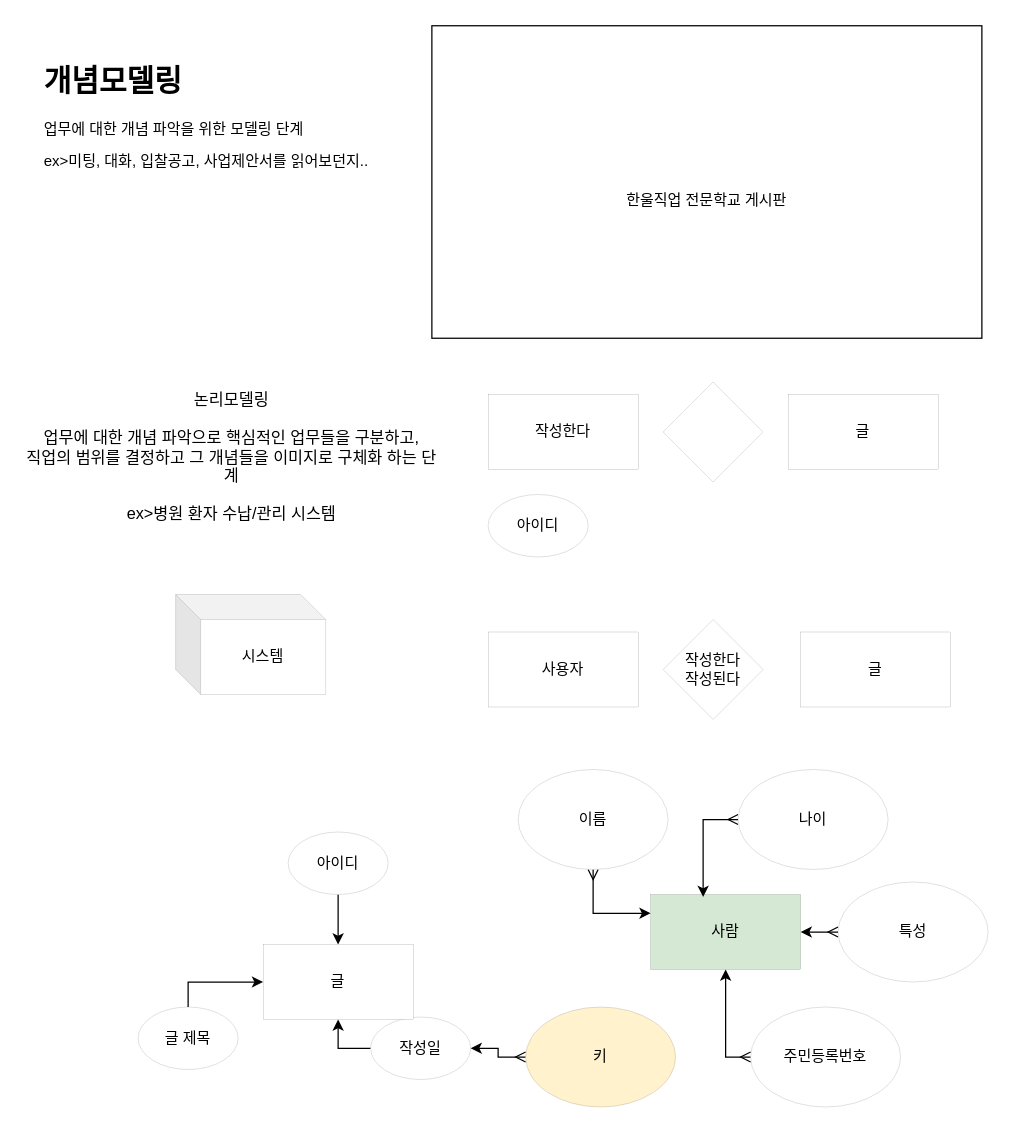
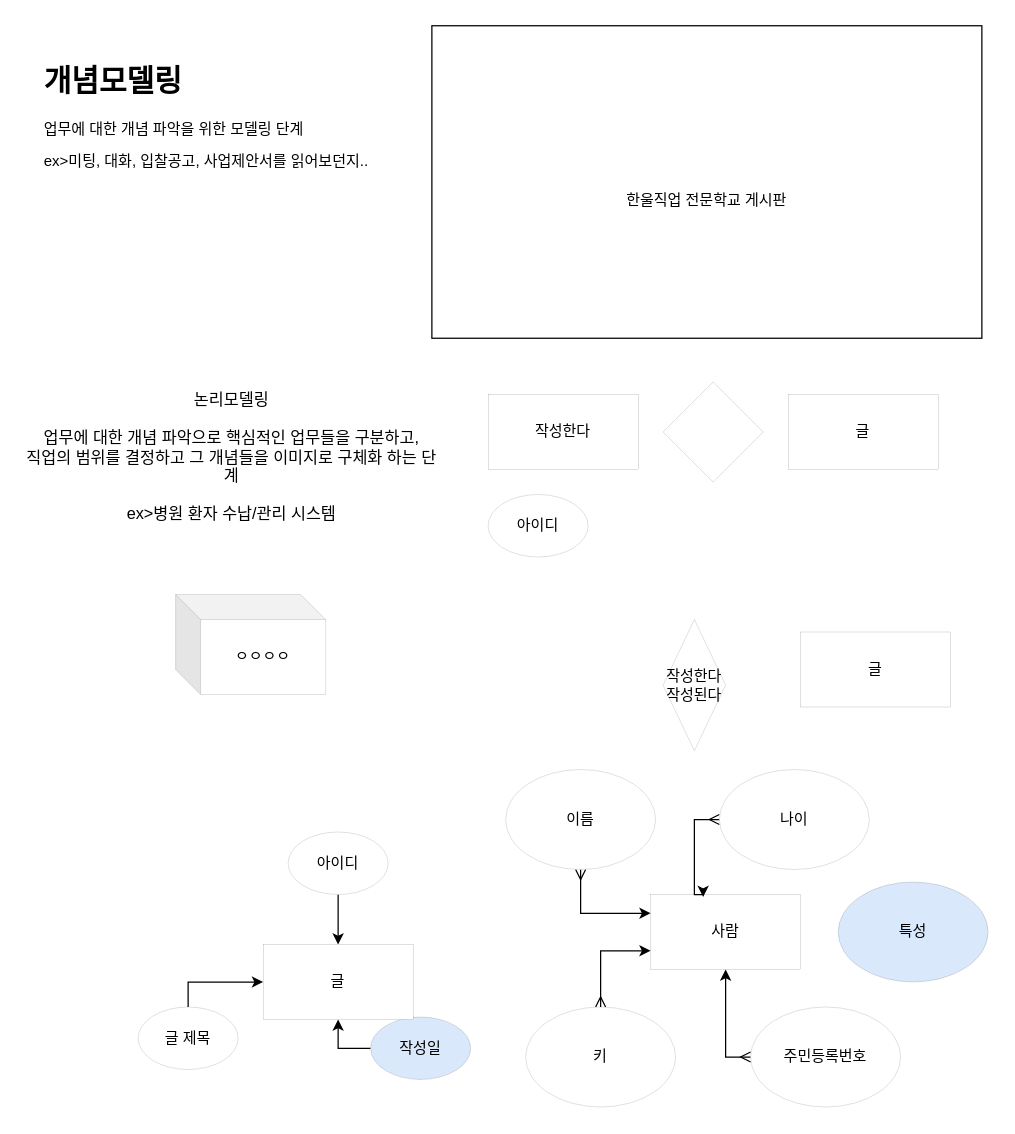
  <mxCell id="0" />
  <mxCell id="1" parent="0" />
  <mxCell id="2" value="&lt;h1&gt;개념모델링&lt;/h1&gt;&lt;p&gt;업무에 대한 개념 파악을 위한 모델링 단계&lt;/p&gt;&lt;p&gt;ex&amp;gt;미팅, 대화, 입찰공고, 사업제안서를 읽어보던지..&lt;/p&gt;" style="text;html=1;strokeColor=none;fillColor=none;spacing=5;spacingTop=-20;whiteSpace=wrap;overflow=hidden;rounded=0;" vertex="1" parent="1"><mxGeometry x="30" y="45" width="300" height="120" as="geometry" /></mxCell>
  <mxCell id="3" value="&lt;br&gt;&lt;br&gt;한울직업 전문학교 게시판" style="rounded=0;whiteSpace=wrap;html=1;align=center;" vertex="1" parent="1"><mxGeometry x="345" y="20" width="440" height="250" as="geometry" /></mxCell>
- <mxCell id="4" value="사용자" style="rounded=0;whiteSpace=wrap;html=1;strokeWidth=0;fontSize=12;fontColor=none;" vertex="1" parent="1"><mxGeometry x="390" y="505" width="120" height="60" as="geometry" /></mxCell>
  <mxCell id="5" value="글" style="rounded=0;whiteSpace=wrap;html=1;strokeWidth=0;fontSize=12;fontColor=none;" vertex="1" parent="1"><mxGeometry x="640" y="505" width="120" height="60" as="geometry" /></mxCell>
- <mxCell id="6" value="작성한다&lt;br&gt;작성된다" style="rhombus;whiteSpace=wrap;html=1;strokeWidth=0;fontSize=12;fontColor=none;" vertex="1" parent="1"><mxGeometry x="530" y="495" width="80" height="80" as="geometry" /></mxCell>
+ <mxCell id="6" value="작성한다&lt;br&gt;작성된다" style="rhombus;whiteSpace=wrap;html=1;strokeWidth=0;fontSize=12;fontColor=none;" vertex="1" parent="1"><mxGeometry x="530" y="495" width="50" height="105" as="geometry" /></mxCell>
  <mxCell id="7" value="" style="rhombus;whiteSpace=wrap;html=1;strokeWidth=0;fontSize=12;fontColor=none;" vertex="1" parent="1"><mxGeometry x="530" y="305" width="80" height="80" as="geometry" /></mxCell>
  <mxCell id="8" value="작성한다" style="rounded=0;whiteSpace=wrap;html=1;strokeWidth=0;fontSize=12;fontColor=none;" vertex="1" parent="1"><mxGeometry x="390" y="315" width="120" height="60" as="geometry" /></mxCell>
  <mxCell id="9" value="글" style="rounded=0;whiteSpace=wrap;html=1;strokeWidth=0;fontSize=12;fontColor=none;" vertex="1" parent="1"><mxGeometry x="630" y="315" width="120" height="60" as="geometry" /></mxCell>
  <mxCell id="10" value="아이디" style="ellipse;whiteSpace=wrap;html=1;strokeWidth=0;fontSize=12;fontColor=none;" vertex="1" parent="1"><mxGeometry x="390" y="395" width="80" height="50" as="geometry" /></mxCell>
  <mxCell id="11" value="&lt;span style=&quot;font-size: 13px; text-align: left;&quot;&gt;논리모델링&lt;/span&gt;&lt;br style=&quot;font-size: 13px; text-align: left;&quot;&gt;&lt;br style=&quot;font-size: 13px; text-align: left;&quot;&gt;&lt;span style=&quot;font-size: 13px; text-align: left;&quot;&gt;업무에 대한 개념 파악으로 핵심적인 업무들을 구분하고,&lt;/span&gt;&lt;br style=&quot;font-size: 13px; text-align: left;&quot;&gt;&lt;span style=&quot;font-size: 13px; text-align: left;&quot;&gt;직업의 범위를 결정하고 그 개념들을 이미지로 구체화 하는 단계&lt;/span&gt;&lt;br style=&quot;font-size: 13px; text-align: left;&quot;&gt;&lt;br style=&quot;font-size: 13px; text-align: left;&quot;&gt;&lt;span style=&quot;font-size: 13px; text-align: left;&quot;&gt;ex&amp;gt;병원 환자 수납/관리 시스템&lt;/span&gt;" style="text;html=1;strokeColor=none;fillColor=none;align=center;verticalAlign=middle;whiteSpace=wrap;rounded=0;strokeWidth=0;fontSize=12;fontColor=none;" vertex="1" parent="1"><mxGeometry x="20" y="285" width="330" height="160" as="geometry" /></mxCell>
  <mxCell id="12" style="edgeStyle=orthogonalEdgeStyle;rounded=0;orthogonalLoop=1;jettySize=auto;html=1;exitX=0.5;exitY=1;exitDx=0;exitDy=0;fontSize=12;fontColor=none;" edge="1" parent="1" source="13" target="16"><mxGeometry relative="1" as="geometry" /></mxCell>
  <mxCell id="13" value="아이디" style="ellipse;whiteSpace=wrap;html=1;strokeWidth=0;fontSize=12;fontColor=none;" vertex="1" parent="1"><mxGeometry x="230" y="665" width="80" height="50" as="geometry" /></mxCell>
  <mxCell id="14" style="edgeStyle=orthogonalEdgeStyle;rounded=0;orthogonalLoop=1;jettySize=auto;html=1;exitX=0;exitY=0.5;exitDx=0;exitDy=0;fontSize=12;fontColor=none;" edge="1" parent="1" source="15" target="16"><mxGeometry relative="1" as="geometry" /></mxCell>
- <mxCell id="15" value="작성일" style="ellipse;whiteSpace=wrap;html=1;strokeWidth=0;fontSize=12;fontColor=none;" vertex="1" parent="1"><mxGeometry x="296" y="813" width="80" height="50" as="geometry" /></mxCell>
+ <mxCell id="15" value="작성일" style="ellipse;whiteSpace=wrap;html=1;strokeWidth=0;fontSize=12;fontColor=none;fillColor=#dae8fc;" vertex="1" parent="1"><mxGeometry x="296" y="813" width="80" height="50" as="geometry" /></mxCell>
  <mxCell id="16" value="글" style="rounded=0;whiteSpace=wrap;html=1;strokeWidth=0;fontSize=12;fontColor=none;" vertex="1" parent="1"><mxGeometry x="210" y="755" width="120" height="60" as="geometry" /></mxCell>
  <mxCell id="17" style="edgeStyle=orthogonalEdgeStyle;rounded=0;orthogonalLoop=1;jettySize=auto;html=1;exitX=0.5;exitY=0;exitDx=0;exitDy=0;entryX=0;entryY=0.5;entryDx=0;entryDy=0;fontSize=12;fontColor=none;" edge="1" parent="1" source="18" target="16"><mxGeometry relative="1" as="geometry" /></mxCell>
  <mxCell id="18" value="글 제목" style="ellipse;whiteSpace=wrap;html=1;strokeWidth=0;fontSize=12;fontColor=none;dashed=1;" vertex="1" parent="1"><mxGeometry x="110" y="805" width="80" height="50" as="geometry" /></mxCell>
- <mxCell id="19" value="시스템" style="shape=cube;whiteSpace=wrap;html=1;boundedLbl=1;backgroundOutline=1;darkOpacity=0.05;darkOpacity2=0.1;strokeWidth=0;fontSize=12;fontColor=none;direction=east;" vertex="1" parent="1"><mxGeometry x="140" y="475" width="120" height="80" as="geometry" /></mxCell>
- <mxCell id="20" value="사람" style="rounded=0;whiteSpace=wrap;html=1;strokeWidth=0;fontSize=12;fontColor=none;fillColor=#d5e8d4;" vertex="1" parent="1"><mxGeometry x="520" y="715" width="120" height="60" as="geometry" /></mxCell>
+ <mxCell id="19" value="ㅇㅇㅇㅇ" style="shape=cube;whiteSpace=wrap;html=1;boundedLbl=1;backgroundOutline=1;darkOpacity=0.05;darkOpacity2=0.1;strokeWidth=0;fontSize=12;fontColor=none;direction=east;" vertex="1" parent="1"><mxGeometry x="140" y="475" width="120" height="80" as="geometry" /></mxCell>
+ <mxCell id="20" value="사람" style="rounded=0;whiteSpace=wrap;html=1;strokeWidth=0;fontSize=12;fontColor=none;" vertex="1" parent="1"><mxGeometry x="520" y="715" width="120" height="60" as="geometry" /></mxCell>
  <mxCell id="21" style="edgeStyle=orthogonalEdgeStyle;rounded=0;orthogonalLoop=1;jettySize=auto;html=1;exitX=0.5;exitY=1;exitDx=0;exitDy=0;entryX=0;entryY=0.25;entryDx=0;entryDy=0;fontSize=12;fontColor=none;startArrow=ERmany;startFill=0;" edge="1" parent="1" source="22" target="20"><mxGeometry relative="1" as="geometry" /></mxCell>
- <mxCell id="22" value="이름" style="ellipse;whiteSpace=wrap;html=1;strokeWidth=0;fontSize=12;fontColor=none;" vertex="1" parent="1"><mxGeometry x="414" y="615" width="120" height="80" as="geometry" /></mxCell>
+ <mxCell id="22" value="이름" style="ellipse;whiteSpace=wrap;html=1;strokeWidth=0;fontSize=12;fontColor=none;" vertex="1" parent="1"><mxGeometry x="404" y="615" width="120" height="80" as="geometry" /></mxCell>
  <mxCell id="23" style="edgeStyle=orthogonalEdgeStyle;rounded=0;orthogonalLoop=1;jettySize=auto;html=1;exitX=0;exitY=0.5;exitDx=0;exitDy=0;entryX=0.35;entryY=0.033;entryDx=0;entryDy=0;entryPerimeter=0;fontSize=12;fontColor=none;startArrow=ERmany;startFill=0;" edge="1" parent="1" source="24" target="20"><mxGeometry relative="1" as="geometry" /></mxCell>
- <mxCell id="24" value="나이" style="ellipse;whiteSpace=wrap;html=1;strokeWidth=0;fontSize=12;fontColor=none;" vertex="1" parent="1"><mxGeometry x="590" y="615" width="120" height="80" as="geometry" /></mxCell>
+ <mxCell id="24" value="나이" style="ellipse;whiteSpace=wrap;html=1;strokeWidth=0;fontSize=12;fontColor=none;" vertex="1" parent="1"><mxGeometry x="575" y="615" width="120" height="80" as="geometry" /></mxCell>
  <mxCell id="25" style="edgeStyle=orthogonalEdgeStyle;rounded=0;orthogonalLoop=1;jettySize=auto;html=1;exitX=0;exitY=0.5;exitDx=0;exitDy=0;fontSize=12;fontColor=none;startArrow=ERmany;startFill=0;" edge="1" parent="1" source="26" target="20"><mxGeometry relative="1" as="geometry" /></mxCell>
  <mxCell id="26" value="주민등록번호&lt;span style=&quot;color: rgba(0, 0, 0, 0); font-family: monospace; font-size: 0px; text-align: start;&quot;&gt;%3CmxGraphModel%3E%3Croot%3E%3CmxCell%20id%3D%220%22%2F%3E%3CmxCell%20id%3D%221%22%20parent%3D%220%22%2F%3E%3CmxCell%20id%3D%222%22%20value%3D%22%22%20style%3D%22ellipse%3BwhiteSpace%3Dwrap%3Bhtml%3D1%3BstrokeWidth%3D0%3BfontSize%3D12%3BfontColor%3Dnone%3B%22%20vertex%3D%221%22%20parent%3D%221%22%3E%3CmxGeometry%20x%3D%22414%22%20y%3D%22610%22%20width%3D%22120%22%20height%3D%2280%22%20as%3D%22geometry%22%2F%3E%3C%2FmxCell%3E%3C%2Froot%3E%3C%2FmxGraphModel%3E&lt;/span&gt;" style="ellipse;whiteSpace=wrap;html=1;strokeWidth=0;fontSize=12;fontColor=none;" vertex="1" parent="1"><mxGeometry x="600" y="805" width="120" height="80" as="geometry" /></mxCell>
- <mxCell id="27" style="edgeStyle=orthogonalEdgeStyle;rounded=0;orthogonalLoop=1;jettySize=auto;html=1;fontSize=12;fontColor=none;startArrow=ERmany;startFill=0;" edge="1" parent="1" source="28" target="15"><mxGeometry relative="1" as="geometry" /></mxCell>
- <mxCell id="28" value="키" style="ellipse;whiteSpace=wrap;html=1;strokeWidth=0;fontSize=12;fontColor=none;fillColor=#fff2cc;" vertex="1" parent="1"><mxGeometry x="420" y="805" width="120" height="80" as="geometry" /></mxCell>
- <mxCell id="29" style="edgeStyle=orthogonalEdgeStyle;rounded=0;orthogonalLoop=1;jettySize=auto;html=1;exitX=0;exitY=0.5;exitDx=0;exitDy=0;fontSize=12;fontColor=none;startArrow=ERmany;startFill=0;" edge="1" parent="1" source="30" target="20"><mxGeometry relative="1" as="geometry" /></mxCell>
- <mxCell id="30" value="특성" style="ellipse;whiteSpace=wrap;html=1;strokeWidth=0;fontSize=12;fontColor=none;" vertex="1" parent="1"><mxGeometry x="670" y="705" width="120" height="80" as="geometry" /></mxCell>
+ <mxCell id="27" style="edgeStyle=orthogonalEdgeStyle;rounded=0;orthogonalLoop=1;jettySize=auto;html=1;entryX=0;entryY=0.75;entryDx=0;entryDy=0;fontSize=12;fontColor=none;startArrow=ERmany;startFill=0;" edge="1" parent="1" source="28" target="20"><mxGeometry relative="1" as="geometry" /></mxCell>
+ <mxCell id="28" value="키" style="ellipse;whiteSpace=wrap;html=1;strokeWidth=0;fontSize=12;fontColor=none;" vertex="1" parent="1"><mxGeometry x="420" y="805" width="120" height="80" as="geometry" /></mxCell>
+ <mxCell id="30" value="특성" style="ellipse;whiteSpace=wrap;html=1;strokeWidth=0;fontSize=12;fontColor=none;fillColor=#dae8fc;" vertex="1" parent="1"><mxGeometry x="670" y="705" width="120" height="80" as="geometry" /></mxCell>
